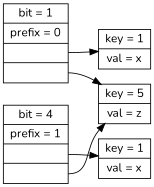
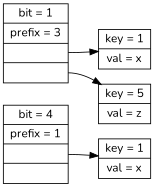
  digraph {
    fontname=Nunito
    rankdir=LR
    node [fontname=Nunito shape=record]
    edge [fontname=Nunito tailport=f0]
-   n1 [label="bit = 1 | prefix = 0 | <f0> | <f1>"]
+   n1 [label="bit = 1 | prefix = 3 | <f0> | <f1>"]
    n2 [label="key = 1 | val = x"]
    n3 [label="key = 5 | val = z"]
    n4 [label="bit = 4 | prefix = 1 | <f0> | <f1>"]
    n5 [label="key = 1 | val = x"]
    n1 -> n2
    n1 -> n3 [tailport=f1]
-   n4 -> n3 [tailport=f1]
    n4 -> n5
  }
